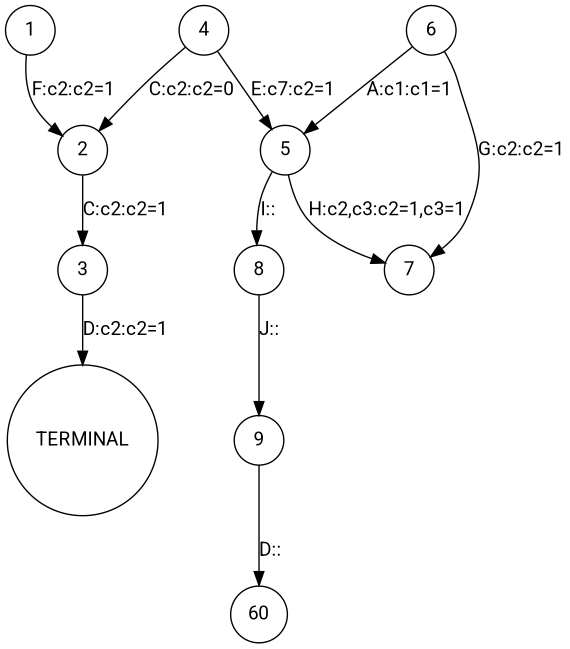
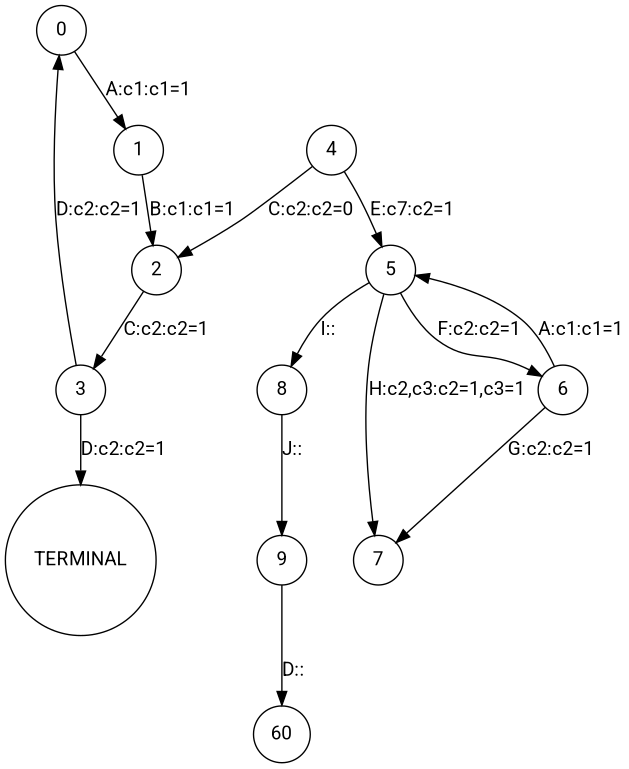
  strict digraph {
    fontname=Roboto
    node [attr="{}" fontname=Roboto shape=circle]
    edge [fontname=Roboto prob=1]
+   n1 [label=0]
    n2 [label=1]
    n3 [label=2]
    n4 [label=3]
    n5 [label=TERMINAL]
    n6 [label=4]
    n7 [label=5]
    n8 [label=6]
    n9 [label=8]
    n10 [label=7]
    n11 [label=9]
    n12 [label=60]
-   n2 -> n3 [label="F:c2:c2=1"]
+   n1 -> n2 [label="A:c1:c1=1"]
+   n2 -> n3 [label="B:c1:c1=1"]
    n3 -> n4 [label="C:c2:c2=1" prob=0.5]
+   n4 -> n1 [label="D:c2:c2=1" prob=0.1]
    n4 -> n5 [label="D:c2:c2=1" prob=0.9]
    n6 -> n3 [label="C:c2:c2=0" prob=0.5]
    n6 -> n7 [label="E:c7:c2=1"]
+   n7 -> n8 [label="F:c2:c2=1" prob=0.2]
    n7 -> n9 [label="I::" prob=0.8]
    n7 -> n10 [label="H:c2,c3:c2=1,c3=1"]
    n8 -> n7 [label="A:c1:c1=1" prob=0.5]
    n8 -> n10 [label="G:c2:c2=1" prob=0.5]
    n9 -> n11 [label="J::"]
    n11 -> n12 [label="D::"]
  }
